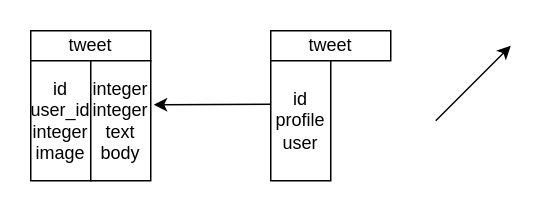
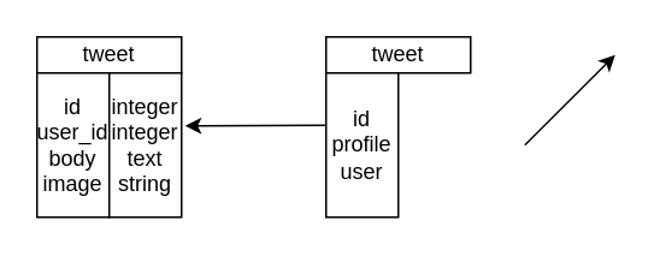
  <mxCell id="0" />
  <mxCell id="1" parent="0" />
  <mxCell id="2" value="tweet" style="rounded=0;whiteSpace=wrap;html=1;" vertex="1" parent="1"><mxGeometry x="20" y="20" width="80" height="20" as="geometry" /></mxCell>
- <mxCell id="3" value="id&lt;br&gt;user_id&lt;br&gt;integer&lt;br&gt;image" style="rounded=0;whiteSpace=wrap;html=1;" vertex="1" parent="1"><mxGeometry x="20" y="40" width="40" height="80" as="geometry" /></mxCell>
- <mxCell id="4" value="integer&lt;br&gt;integer&lt;br&gt;text&lt;br&gt;body" style="rounded=0;whiteSpace=wrap;html=1;" vertex="1" parent="1"><mxGeometry x="60" y="40" width="40" height="80" as="geometry" /></mxCell>
+ <mxCell id="3" value="id&lt;br&gt;user_id&lt;br&gt;body&lt;br&gt;image" style="rounded=0;whiteSpace=wrap;html=1;" vertex="1" parent="1"><mxGeometry x="20" y="40" width="40" height="80" as="geometry" /></mxCell>
+ <mxCell id="4" value="integer&lt;br&gt;integer&lt;br&gt;text&lt;br&gt;string" style="rounded=0;whiteSpace=wrap;html=1;" vertex="1" parent="1"><mxGeometry x="60" y="40" width="40" height="80" as="geometry" /></mxCell>
  <mxCell id="5" value="tweet" style="rounded=0;whiteSpace=wrap;html=1;" vertex="1" parent="1"><mxGeometry x="180" y="20" width="80" height="20" as="geometry" /></mxCell>
  <mxCell id="6" value="id&lt;br&gt;profile&lt;br&gt;user" style="rounded=0;whiteSpace=wrap;html=1;" vertex="1" parent="1"><mxGeometry x="180" y="40" width="40" height="80" as="geometry" /></mxCell>
  <mxCell id="7" value="" style="endArrow=classic;html=1;" edge="1" parent="1"><mxGeometry width="50" height="50" relative="1" as="geometry"><mxPoint x="290" y="80" as="sourcePoint" /><mxPoint x="340" y="30" as="targetPoint" /></mxGeometry></mxCell>
  <mxCell id="8" value="" style="endArrow=classic;html=1;entryX=1.05;entryY=0.367;entryDx=0;entryDy=0;entryPerimeter=0;" edge="1" parent="1" target="4"><mxGeometry width="50" height="50" relative="1" as="geometry"><mxPoint x="180" y="69" as="sourcePoint" /><mxPoint x="110" y="70" as="targetPoint" /></mxGeometry></mxCell>
